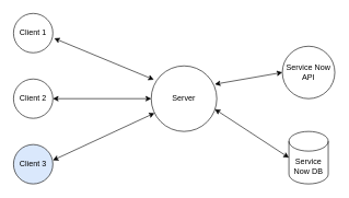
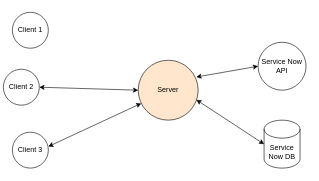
  <mxCell id="0" />
  <mxCell id="1" parent="0" />
  <mxCell id="2" value="Client 1" style="ellipse;whiteSpace=wrap;html=1;aspect=fixed;" vertex="1" parent="1"><mxGeometry x="20" y="20" width="60" height="60" as="geometry" /></mxCell>
- <mxCell id="3" value="Client 2&lt;br&gt;" style="ellipse;whiteSpace=wrap;html=1;aspect=fixed;" vertex="1" parent="1"><mxGeometry x="20" y="120" width="60" height="60" as="geometry" /></mxCell>
- <mxCell id="4" value="Client 3" style="ellipse;whiteSpace=wrap;html=1;aspect=fixed;fillColor=#dae8fc;" vertex="1" parent="1"><mxGeometry x="20" y="220" width="60" height="60" as="geometry" /></mxCell>
- <mxCell id="5" value="Server" style="ellipse;whiteSpace=wrap;html=1;aspect=fixed;" vertex="1" parent="1"><mxGeometry x="230" y="100" width="100" height="100" as="geometry" /></mxCell>
+ <mxCell id="3" value="Client 2&lt;br&gt;" style="ellipse;whiteSpace=wrap;html=1;aspect=fixed;" vertex="1" parent="1"><mxGeometry x="5" y="115" width="60" height="60" as="geometry" /></mxCell>
+ <mxCell id="4" value="Client 3" style="ellipse;whiteSpace=wrap;html=1;aspect=fixed;" vertex="1" parent="1"><mxGeometry x="20" y="220" width="60" height="60" as="geometry" /></mxCell>
+ <mxCell id="5" value="Server" style="ellipse;whiteSpace=wrap;html=1;aspect=fixed;fillColor=#ffe6cc;" vertex="1" parent="1"><mxGeometry x="230" y="100" width="100" height="100" as="geometry" /></mxCell>
  <mxCell id="6" value="Service Now API" style="ellipse;whiteSpace=wrap;html=1;aspect=fixed;" vertex="1" parent="1"><mxGeometry x="430" y="70" width="80" height="80" as="geometry" /></mxCell>
  <mxCell id="7" value="Service Now DB&lt;br&gt;" style="shape=cylinder3;whiteSpace=wrap;html=1;boundedLbl=1;backgroundOutline=1;size=15;" vertex="1" parent="1"><mxGeometry x="440" y="200" width="60" height="80" as="geometry" /></mxCell>
- <mxCell id="8" value="" style="endArrow=classic;startArrow=classic;html=1;exitX=1.033;exitY=0.633;exitDx=0;exitDy=0;exitPerimeter=0;entryX=0.04;entryY=0.21;entryDx=0;entryDy=0;entryPerimeter=0;" edge="1" parent="1" source="2" target="5"><mxGeometry width="50" height="50" relative="1" as="geometry"><mxPoint x="330" y="200" as="sourcePoint" /><mxPoint x="380" y="150" as="targetPoint" /><Array as="points" /></mxGeometry></mxCell>
  <mxCell id="9" value="" style="endArrow=classic;startArrow=classic;html=1;exitX=1;exitY=0.5;exitDx=0;exitDy=0;entryX=0;entryY=0.5;entryDx=0;entryDy=0;" edge="1" parent="1" source="3" target="5"><mxGeometry width="50" height="50" relative="1" as="geometry"><mxPoint x="340" y="210" as="sourcePoint" /><mxPoint x="390" y="160" as="targetPoint" /><Array as="points" /></mxGeometry></mxCell>
  <mxCell id="10" value="" style="endArrow=classic;startArrow=classic;html=1;exitX=1;exitY=0.4;exitDx=0;exitDy=0;exitPerimeter=0;entryX=0.05;entryY=0.72;entryDx=0;entryDy=0;entryPerimeter=0;" edge="1" parent="1" source="4" target="5"><mxGeometry width="50" height="50" relative="1" as="geometry"><mxPoint x="350" y="220" as="sourcePoint" /><mxPoint x="400" y="170" as="targetPoint" /><Array as="points" /></mxGeometry></mxCell>
  <mxCell id="11" value="" style="endArrow=classic;startArrow=classic;html=1;entryX=0;entryY=0.5;entryDx=0;entryDy=0;exitX=0.97;exitY=0.28;exitDx=0;exitDy=0;exitPerimeter=0;" edge="1" parent="1" source="5" target="6"><mxGeometry width="50" height="50" relative="1" as="geometry"><mxPoint x="320" y="190" as="sourcePoint" /><mxPoint x="370" y="140" as="targetPoint" /></mxGeometry></mxCell>
  <mxCell id="12" value="" style="endArrow=classic;startArrow=classic;html=1;exitX=0.97;exitY=0.66;exitDx=0;exitDy=0;exitPerimeter=0;entryX=0;entryY=0.5;entryDx=0;entryDy=0;entryPerimeter=0;" edge="1" parent="1" source="5" target="7"><mxGeometry width="50" height="50" relative="1" as="geometry"><mxPoint x="320" y="190" as="sourcePoint" /><mxPoint x="370" y="140" as="targetPoint" /></mxGeometry></mxCell>
